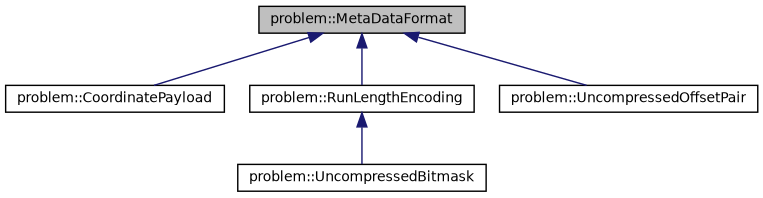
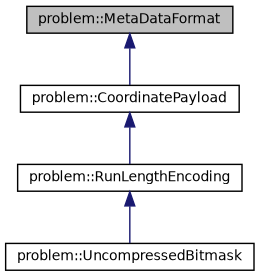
  digraph {
    rankdir=TB
    node [color=black fillcolor=white fontname=Helvetica fontsize=10 shape=record style=filled]
    edge [color=midnightblue dir=back fontname=Helvetica fontsize=10 labelfontname=Helvetica labelfontsize=10 style=solid]
    n1 [fillcolor=grey75 fontcolor=black height=0.2 label="problem::MetaDataFormat" width=0.4]
    n2 [height=0.2 label="problem::CoordinatePayload" width=0.4]
    n3 [height=0.2 label="problem::RunLengthEncoding" width=0.4]
-   n4 [height=0.2 label="problem::UncompressedOffsetPair" width=0.4]
    n5 [height=0.2 label="problem::UncompressedBitmask" width=0.4]
    n1 -> n2
-   n1 -> n3
-   n1 -> n4
+   n2 -> n3
    n3 -> n5
  }
